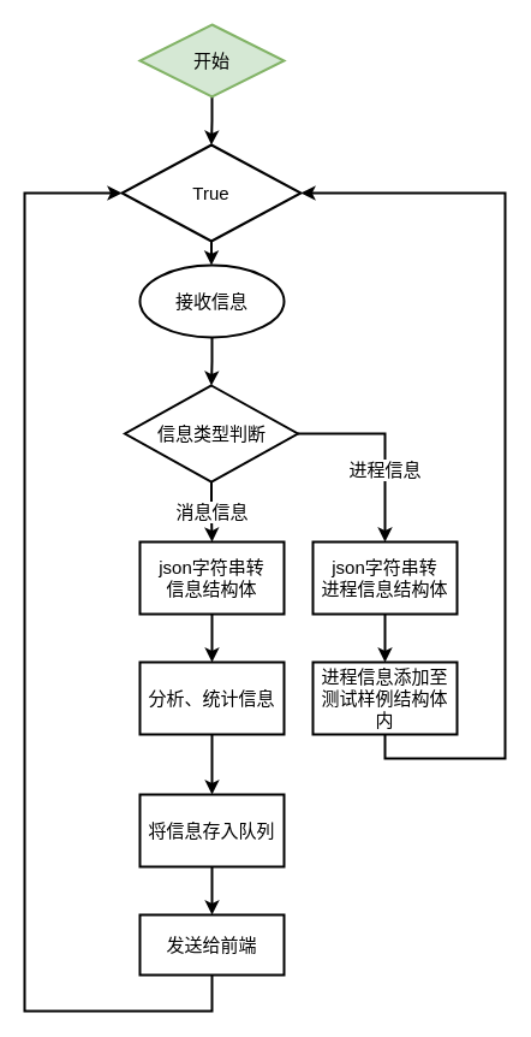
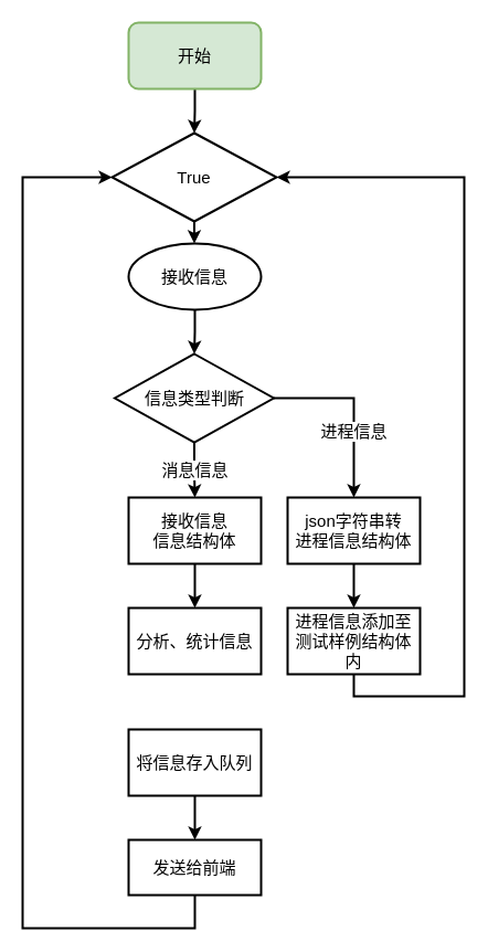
  <mxCell id="0" />
  <mxCell id="1" parent="0" />
  <mxCell id="2" style="edgeStyle=orthogonalEdgeStyle;rounded=0;orthogonalLoop=1;jettySize=auto;html=1;exitX=0.5;exitY=1;exitDx=0;exitDy=0;strokeWidth=2;fontSize=15;" edge="1" parent="1" source="3" target="5"><mxGeometry relative="1" as="geometry" /></mxCell>
- <mxCell id="3" value="开始" style="rhombus;whiteSpace=wrap;html=1;strokeWidth=2;fontSize=15;fillColor=#d5e8d4;strokeColor=#82b366;" vertex="1" parent="1"><mxGeometry x="116" y="20" width="120" height="60" as="geometry" /></mxCell>
+ <mxCell id="3" value="开始" style="rounded=1;whiteSpace=wrap;html=1;strokeWidth=2;fontSize=15;fillColor=#d5e8d4;strokeColor=#82b366;" vertex="1" parent="1"><mxGeometry x="116" y="20" width="120" height="60" as="geometry" /></mxCell>
  <mxCell id="4" style="edgeStyle=orthogonalEdgeStyle;rounded=0;orthogonalLoop=1;jettySize=auto;html=1;exitX=0.5;exitY=1;exitDx=0;exitDy=0;strokeWidth=2;fontSize=15;" edge="1" parent="1" source="5" target="7"><mxGeometry relative="1" as="geometry" /></mxCell>
  <mxCell id="5" value="True" style="rhombus;whiteSpace=wrap;html=1;strokeWidth=2;fontSize=15;" vertex="1" parent="1"><mxGeometry x="101" y="120" width="149" height="80" as="geometry" /></mxCell>
  <mxCell id="6" style="edgeStyle=orthogonalEdgeStyle;rounded=0;orthogonalLoop=1;jettySize=auto;html=1;exitX=0.5;exitY=1;exitDx=0;exitDy=0;strokeWidth=2;fontSize=15;" edge="1" parent="1" source="7" target="10"><mxGeometry relative="1" as="geometry" /></mxCell>
  <mxCell id="7" value="接收信息" style="ellipse;whiteSpace=wrap;html=1;strokeWidth=2;fontSize=15;" vertex="1" parent="1"><mxGeometry x="116" y="220" width="120" height="60" as="geometry" /></mxCell>
  <mxCell id="8" value="消息信息" style="edgeStyle=orthogonalEdgeStyle;rounded=0;orthogonalLoop=1;jettySize=auto;html=1;exitX=0.5;exitY=1;exitDx=0;exitDy=0;entryX=0.5;entryY=0;entryDx=0;entryDy=0;strokeWidth=2;fontSize=15;" edge="1" parent="1" source="10" target="12"><mxGeometry relative="1" as="geometry" /></mxCell>
  <mxCell id="9" value="进程信息" style="edgeStyle=orthogonalEdgeStyle;rounded=0;orthogonalLoop=1;jettySize=auto;html=1;exitX=1;exitY=0.5;exitDx=0;exitDy=0;strokeWidth=2;fontSize=15;" edge="1" parent="1" source="10" target="20"><mxGeometry x="0.261" relative="1" as="geometry"><mxPoint as="offset" /></mxGeometry></mxCell>
  <mxCell id="10" value="信息类型判断" style="rhombus;whiteSpace=wrap;html=1;strokeWidth=2;fontSize=15;" vertex="1" parent="1"><mxGeometry x="103.5" y="320" width="144" height="80" as="geometry" /></mxCell>
  <mxCell id="11" style="edgeStyle=orthogonalEdgeStyle;rounded=0;orthogonalLoop=1;jettySize=auto;html=1;exitX=0.5;exitY=1;exitDx=0;exitDy=0;entryX=0.5;entryY=0;entryDx=0;entryDy=0;strokeWidth=2;fontSize=15;" edge="1" parent="1" source="12" target="14"><mxGeometry relative="1" as="geometry" /></mxCell>
- <mxCell id="12" value="json字符串转&lt;br style=&quot;font-size: 15px;&quot;&gt;信息结构体" style="rounded=0;whiteSpace=wrap;html=1;strokeWidth=2;fontSize=15;" vertex="1" parent="1"><mxGeometry x="116" y="450" width="120" height="60" as="geometry" /></mxCell>
- <mxCell id="13" style="edgeStyle=orthogonalEdgeStyle;rounded=0;orthogonalLoop=1;jettySize=auto;html=1;exitX=0.5;exitY=1;exitDx=0;exitDy=0;entryX=0.5;entryY=0;entryDx=0;entryDy=0;strokeWidth=2;fontSize=15;" edge="1" parent="1" source="14" target="16"><mxGeometry relative="1" as="geometry" /></mxCell>
+ <mxCell id="12" value="接收信息&lt;br style=&quot;font-size: 15px;&quot;&gt;信息结构体" style="rounded=0;whiteSpace=wrap;html=1;strokeWidth=2;fontSize=15;" vertex="1" parent="1"><mxGeometry x="116" y="450" width="120" height="60" as="geometry" /></mxCell>
  <mxCell id="14" value="分析、统计信息" style="rounded=0;whiteSpace=wrap;html=1;strokeWidth=2;fontSize=15;" vertex="1" parent="1"><mxGeometry x="116" y="550" width="120" height="60" as="geometry" /></mxCell>
  <mxCell id="15" style="edgeStyle=orthogonalEdgeStyle;rounded=0;orthogonalLoop=1;jettySize=auto;html=1;exitX=0.5;exitY=1;exitDx=0;exitDy=0;strokeWidth=2;fontSize=15;" edge="1" parent="1" source="16" target="18"><mxGeometry relative="1" as="geometry" /></mxCell>
  <mxCell id="16" value="将信息存入队列" style="rounded=0;whiteSpace=wrap;html=1;strokeWidth=2;fontSize=15;" vertex="1" parent="1"><mxGeometry x="116" y="660" width="120" height="60" as="geometry" /></mxCell>
  <mxCell id="17" style="edgeStyle=orthogonalEdgeStyle;rounded=0;orthogonalLoop=1;jettySize=auto;html=1;exitX=0.5;exitY=1;exitDx=0;exitDy=0;entryX=0;entryY=0.5;entryDx=0;entryDy=0;strokeWidth=2;fontSize=15;" edge="1" parent="1" source="18" target="5"><mxGeometry relative="1" as="geometry"><mxPoint x="30" y="480" as="targetPoint" /><Array as="points"><mxPoint x="176" y="840" /><mxPoint x="20" y="840" /><mxPoint x="20" y="160" /></Array></mxGeometry></mxCell>
  <mxCell id="18" value="发送给前端" style="rounded=0;whiteSpace=wrap;html=1;strokeWidth=2;fontSize=15;" vertex="1" parent="1"><mxGeometry x="116" y="760" width="120" height="50" as="geometry" /></mxCell>
  <mxCell id="19" style="edgeStyle=orthogonalEdgeStyle;rounded=0;orthogonalLoop=1;jettySize=auto;html=1;exitX=0.5;exitY=1;exitDx=0;exitDy=0;strokeWidth=2;fontSize=15;" edge="1" parent="1" source="20" target="22"><mxGeometry relative="1" as="geometry" /></mxCell>
  <mxCell id="20" value="json字符串转&lt;br style=&quot;font-size: 15px;&quot;&gt;进程信息结构体" style="rounded=0;whiteSpace=wrap;html=1;strokeWidth=2;fontSize=15;" vertex="1" parent="1"><mxGeometry x="260" y="450" width="120" height="60" as="geometry" /></mxCell>
  <mxCell id="21" style="edgeStyle=orthogonalEdgeStyle;rounded=0;orthogonalLoop=1;jettySize=auto;html=1;exitX=0.5;exitY=1;exitDx=0;exitDy=0;entryX=1;entryY=0.5;entryDx=0;entryDy=0;strokeWidth=2;fontSize=15;" edge="1" parent="1" source="22" target="5"><mxGeometry relative="1" as="geometry"><Array as="points"><mxPoint x="320" y="630" /><mxPoint x="420" y="630" /><mxPoint x="420" y="160" /></Array></mxGeometry></mxCell>
  <mxCell id="22" value="进程信息添加至&lt;br style=&quot;font-size: 15px;&quot;&gt;测试样例结构体内" style="rounded=0;whiteSpace=wrap;html=1;strokeWidth=2;fontSize=15;" vertex="1" parent="1"><mxGeometry x="260" y="550" width="120" height="60" as="geometry" /></mxCell>
